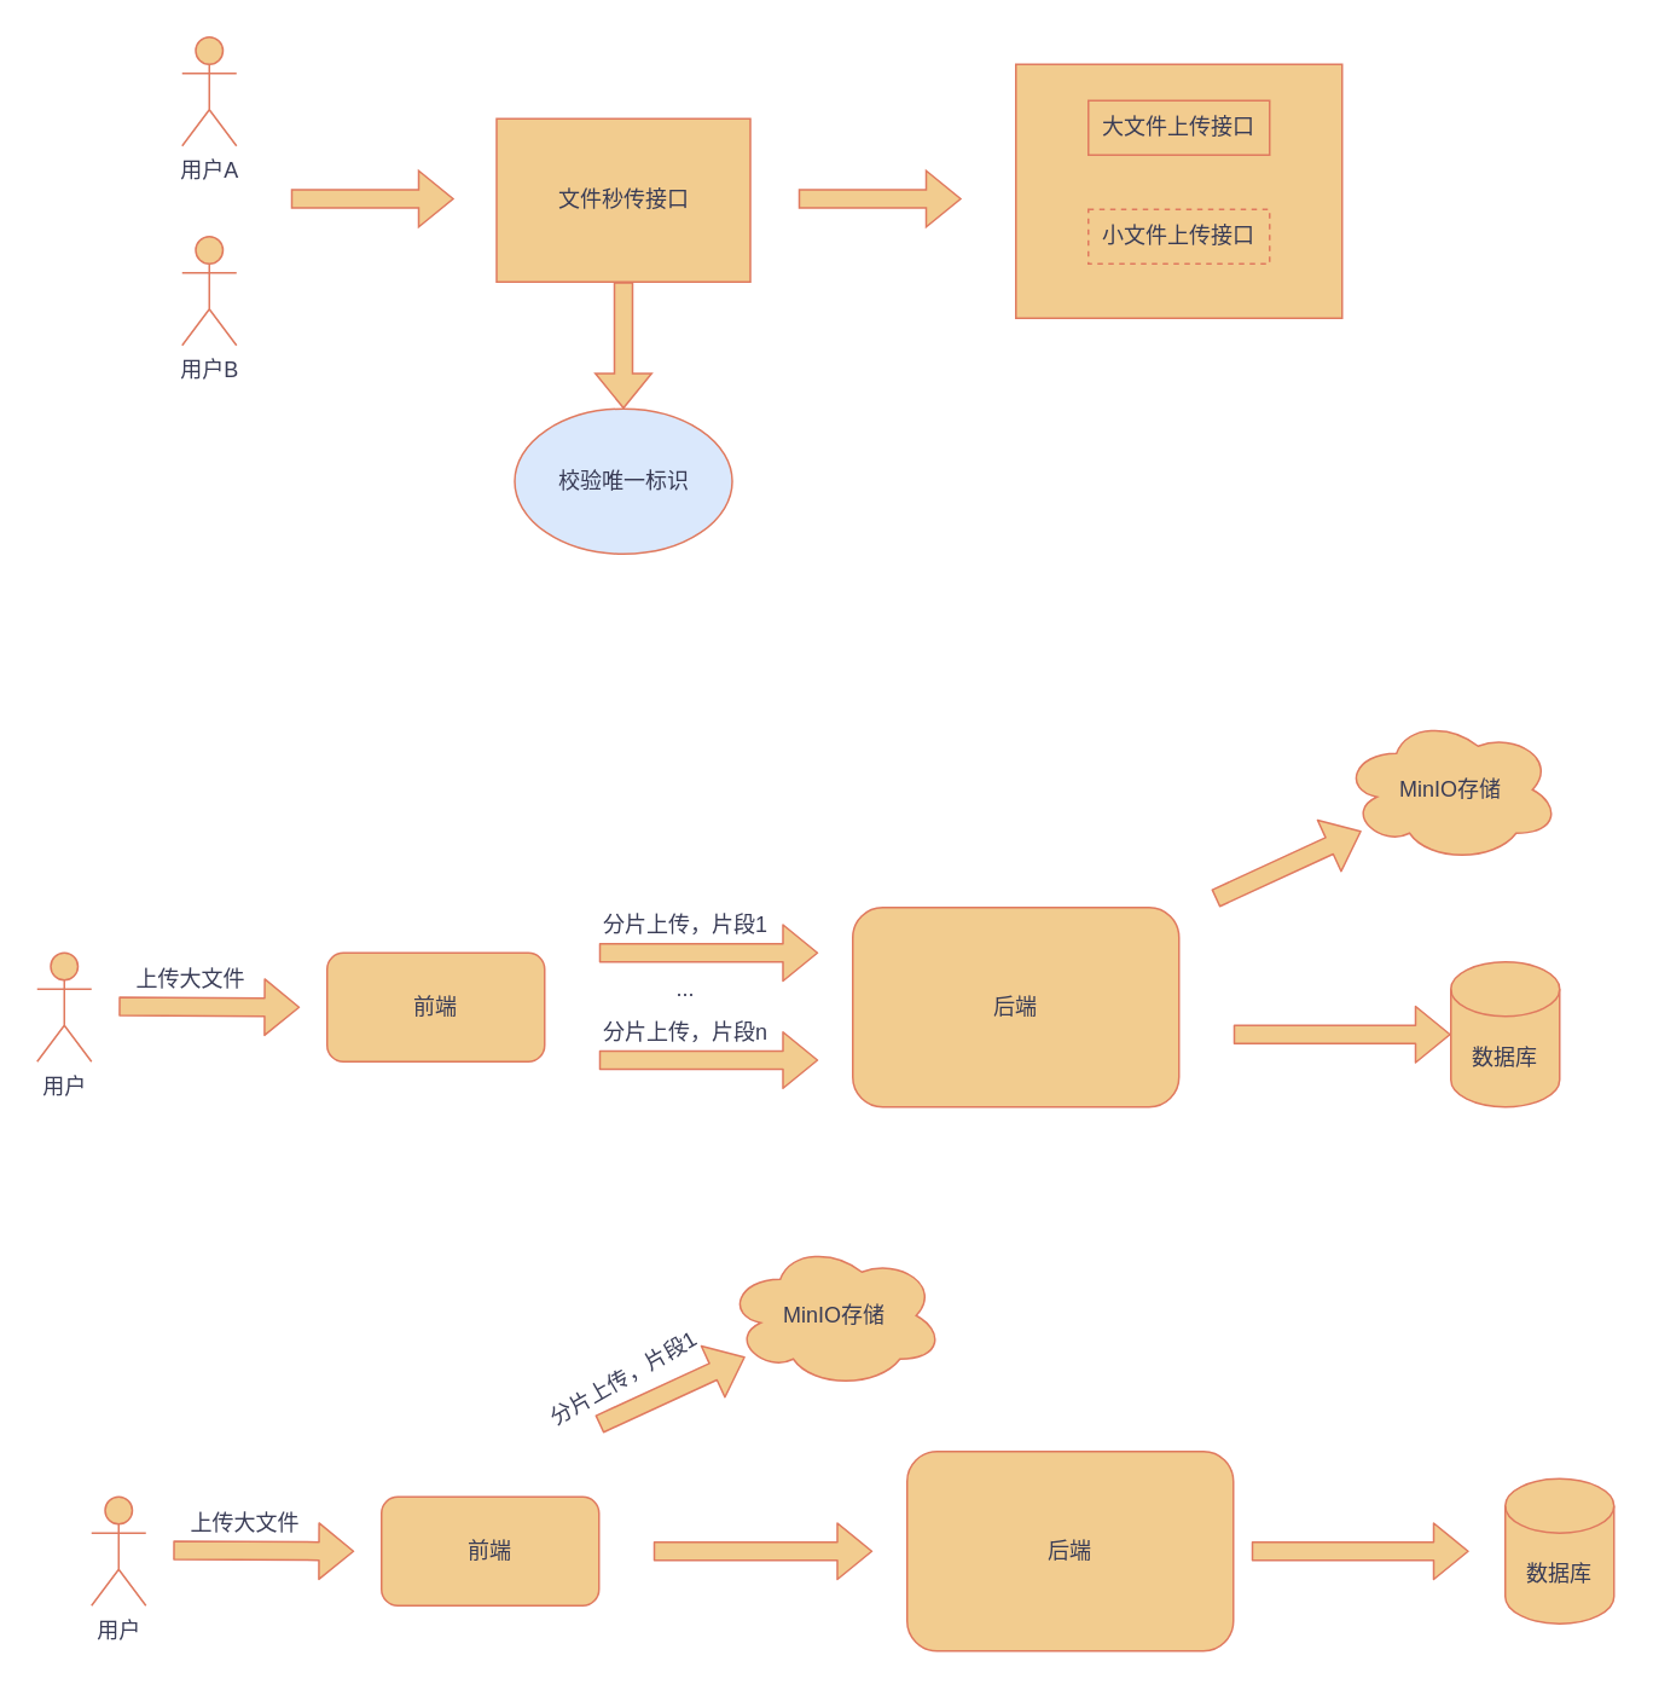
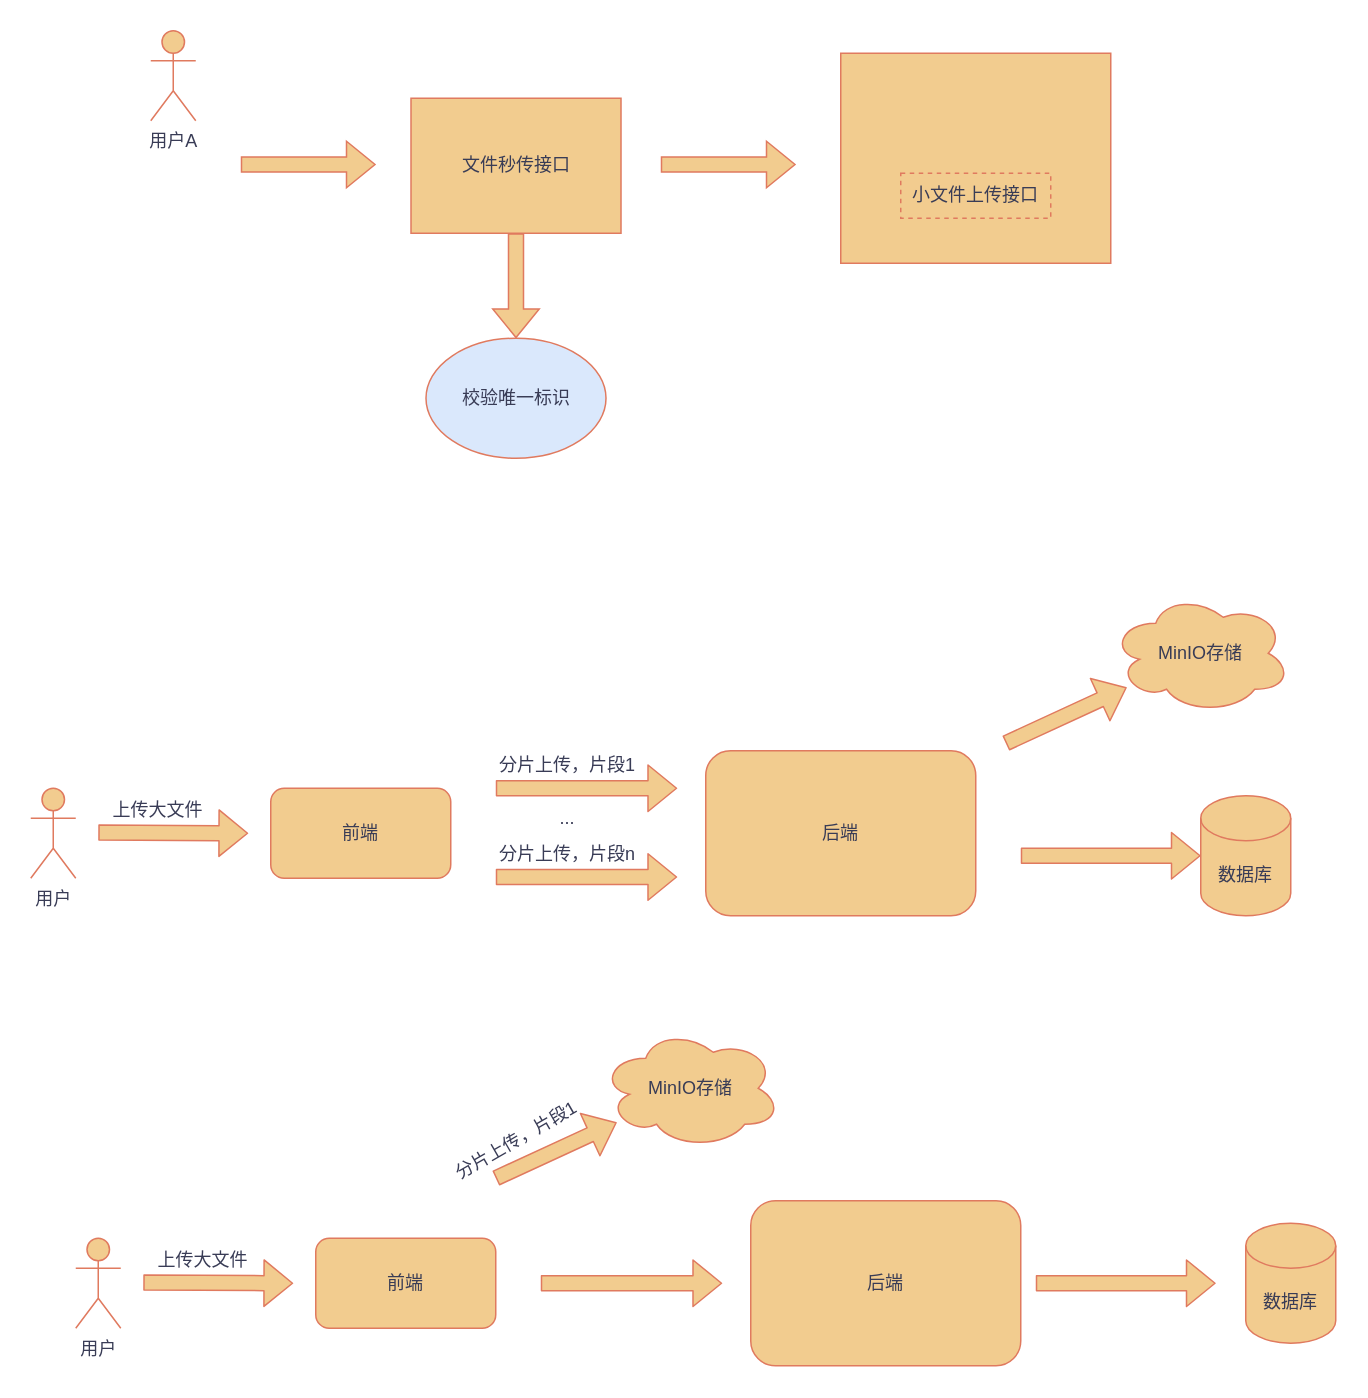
  <mxCell id="0" />
  <mxCell id="1" parent="0" />
  <mxCell id="2" value="用户A" style="shape=umlActor;verticalLabelPosition=bottom;verticalAlign=top;html=1;outlineConnect=0;labelBackgroundColor=none;fillColor=#F2CC8F;strokeColor=#E07A5F;fontColor=#393C56;rounded=0;" vertex="1" parent="1"><mxGeometry x="100" y="20" width="30" height="60" as="geometry" /></mxCell>
- <mxCell id="3" value="用户B" style="shape=umlActor;verticalLabelPosition=bottom;verticalAlign=top;html=1;outlineConnect=0;labelBackgroundColor=none;fillColor=#F2CC8F;strokeColor=#E07A5F;fontColor=#393C56;rounded=0;" vertex="1" parent="1"><mxGeometry x="100" y="130" width="30" height="60" as="geometry" /></mxCell>
  <mxCell id="4" value="文件秒传接口" style="rounded=0;whiteSpace=wrap;html=1;strokeColor=#E07A5F;fontColor=#393C56;fillColor=#F2CC8F;" vertex="1" parent="1"><mxGeometry x="273.5" y="65" width="140" height="90" as="geometry" /></mxCell>
  <mxCell id="5" value="校验唯一标识" style="ellipse;whiteSpace=wrap;html=1;strokeColor=#E07A5F;fontColor=#393C56;fillColor=#dae8fc;rounded=0;" vertex="1" parent="1"><mxGeometry x="283.5" y="225" width="120" height="80" as="geometry" /></mxCell>
  <mxCell id="6" value="" style="shape=flexArrow;endArrow=classic;html=1;rounded=0;strokeColor=#E07A5F;fontColor=#393C56;fillColor=#F2CC8F;exitX=0.5;exitY=1;exitDx=0;exitDy=0;entryX=0.5;entryY=0;entryDx=0;entryDy=0;" edge="1" parent="1" source="4" target="5"><mxGeometry width="50" height="50" relative="1" as="geometry"><mxPoint x="323.5" y="225" as="sourcePoint" /><mxPoint x="373.5" y="175" as="targetPoint" /></mxGeometry></mxCell>
  <mxCell id="7" value="" style="rounded=0;whiteSpace=wrap;html=1;strokeColor=#E07A5F;fontColor=#393C56;fillColor=#F2CC8F;" vertex="1" parent="1"><mxGeometry x="560" y="35" width="180" height="140" as="geometry" /></mxCell>
- <mxCell id="8" value="大文件上传接口" style="rounded=0;whiteSpace=wrap;html=1;strokeColor=#E07A5F;fontColor=#393C56;fillColor=#F2CC8F;" vertex="1" parent="1"><mxGeometry x="600" y="55" width="100" height="30" as="geometry" /></mxCell>
  <mxCell id="9" value="小文件上传接口" style="rounded=0;whiteSpace=wrap;html=1;strokeColor=#E07A5F;fontColor=#393C56;fillColor=#F2CC8F;dashed=1;" vertex="1" parent="1"><mxGeometry x="600" y="115" width="100" height="30" as="geometry" /></mxCell>
  <mxCell id="10" value="" style="shape=flexArrow;endArrow=classic;html=1;rounded=0;strokeColor=#E07A5F;fontColor=#393C56;fillColor=#F2CC8F;" edge="1" parent="1"><mxGeometry width="50" height="50" relative="1" as="geometry"><mxPoint x="160" y="109.17" as="sourcePoint" /><mxPoint x="250" y="109.17" as="targetPoint" /></mxGeometry></mxCell>
  <mxCell id="11" value="" style="shape=flexArrow;endArrow=classic;html=1;rounded=0;strokeColor=#E07A5F;fontColor=#393C56;fillColor=#F2CC8F;" edge="1" parent="1"><mxGeometry width="50" height="50" relative="1" as="geometry"><mxPoint x="440" y="109.17" as="sourcePoint" /><mxPoint x="530" y="109.17" as="targetPoint" /></mxGeometry></mxCell>
  <mxCell id="12" value="用户" style="shape=umlActor;verticalLabelPosition=bottom;verticalAlign=top;html=1;outlineConnect=0;strokeColor=#E07A5F;fontColor=#393C56;fillColor=#F2CC8F;" vertex="1" parent="1"><mxGeometry x="20" y="525" width="30" height="60" as="geometry" /></mxCell>
  <mxCell id="13" value="前端" style="rounded=1;whiteSpace=wrap;html=1;strokeColor=#E07A5F;fontColor=#393C56;fillColor=#F2CC8F;" vertex="1" parent="1"><mxGeometry x="180" y="525" width="120" height="60" as="geometry" /></mxCell>
  <mxCell id="14" value="" style="shape=flexArrow;endArrow=classic;html=1;strokeColor=#E07A5F;fontColor=#393C56;fillColor=#F2CC8F;" edge="1" parent="1"><mxGeometry width="50" height="50" relative="1" as="geometry"><mxPoint x="65" y="554.58" as="sourcePoint" /><mxPoint x="165" y="555" as="targetPoint" /></mxGeometry></mxCell>
  <mxCell id="15" value="上传大文件" style="text;html=1;whiteSpace=wrap;strokeColor=none;fillColor=none;align=center;verticalAlign=middle;rounded=0;fontColor=#393C56;" vertex="1" parent="1"><mxGeometry x="70" y="525" width="70" height="30" as="geometry" /></mxCell>
  <mxCell id="16" value="后端" style="rounded=1;whiteSpace=wrap;html=1;strokeColor=#E07A5F;fontColor=#393C56;fillColor=#F2CC8F;" vertex="1" parent="1"><mxGeometry x="470" y="500" width="180" height="110" as="geometry" /></mxCell>
  <mxCell id="17" value="" style="shape=flexArrow;endArrow=classic;html=1;strokeColor=#E07A5F;fontColor=#393C56;fillColor=#F2CC8F;" edge="1" parent="1"><mxGeometry width="50" height="50" relative="1" as="geometry"><mxPoint x="330" y="525" as="sourcePoint" /><mxPoint x="451" y="525" as="targetPoint" /></mxGeometry></mxCell>
  <mxCell id="18" value="分片上传，片段1" style="text;html=1;whiteSpace=wrap;strokeColor=none;fillColor=none;align=center;verticalAlign=middle;rounded=0;fontColor=#393C56;" vertex="1" parent="1"><mxGeometry x="330" y="495" width="96" height="30" as="geometry" /></mxCell>
  <mxCell id="19" value="" style="shape=flexArrow;endArrow=classic;html=1;strokeColor=#E07A5F;fontColor=#393C56;fillColor=#F2CC8F;" edge="1" parent="1"><mxGeometry width="50" height="50" relative="1" as="geometry"><mxPoint x="330" y="584.17" as="sourcePoint" /><mxPoint x="451" y="584.17" as="targetPoint" /></mxGeometry></mxCell>
  <mxCell id="20" value="分片上传，片段n" style="text;html=1;whiteSpace=wrap;strokeColor=none;fillColor=none;align=center;verticalAlign=middle;rounded=0;fontColor=#393C56;" vertex="1" parent="1"><mxGeometry x="330" y="554.17" width="96" height="30" as="geometry" /></mxCell>
  <mxCell id="21" value="MinIO存储" style="ellipse;shape=cloud;whiteSpace=wrap;html=1;strokeColor=#E07A5F;fontColor=#393C56;fillColor=#F2CC8F;" vertex="1" parent="1"><mxGeometry x="740" y="395" width="120" height="80" as="geometry" /></mxCell>
  <mxCell id="22" value="数据库" style="shape=cylinder3;whiteSpace=wrap;html=1;boundedLbl=1;backgroundOutline=1;size=15;strokeColor=#E07A5F;fontColor=#393C56;fillColor=#F2CC8F;" vertex="1" parent="1"><mxGeometry x="800" y="530" width="60" height="80" as="geometry" /></mxCell>
  <mxCell id="23" value="" style="shape=flexArrow;endArrow=classic;html=1;strokeColor=#E07A5F;fontColor=#393C56;fillColor=#F2CC8F;" edge="1" parent="1" target="21"><mxGeometry width="50" height="50" relative="1" as="geometry"><mxPoint x="670" y="495" as="sourcePoint" /><mxPoint x="720" y="445" as="targetPoint" /></mxGeometry></mxCell>
  <mxCell id="24" value="" style="shape=flexArrow;endArrow=classic;html=1;strokeColor=#E07A5F;fontColor=#393C56;fillColor=#F2CC8F;entryX=0;entryY=0.5;entryDx=0;entryDy=0;entryPerimeter=0;" edge="1" parent="1" target="22"><mxGeometry width="50" height="50" relative="1" as="geometry"><mxPoint x="680" y="570" as="sourcePoint" /><mxPoint x="730" y="584.17" as="targetPoint" /></mxGeometry></mxCell>
  <mxCell id="25" value="..." style="text;html=1;whiteSpace=wrap;strokeColor=none;fillColor=none;align=center;verticalAlign=middle;rounded=0;fontColor=#393C56;" vertex="1" parent="1"><mxGeometry x="348" y="530" width="60" height="30" as="geometry" /></mxCell>
  <mxCell id="26" value="用户" style="shape=umlActor;verticalLabelPosition=bottom;verticalAlign=top;html=1;outlineConnect=0;strokeColor=#E07A5F;fontColor=#393C56;fillColor=#F2CC8F;" vertex="1" parent="1"><mxGeometry x="50" y="825" width="30" height="60" as="geometry" /></mxCell>
  <mxCell id="27" value="前端" style="rounded=1;whiteSpace=wrap;html=1;strokeColor=#E07A5F;fontColor=#393C56;fillColor=#F2CC8F;" vertex="1" parent="1"><mxGeometry x="210" y="825" width="120" height="60" as="geometry" /></mxCell>
  <mxCell id="28" value="" style="shape=flexArrow;endArrow=classic;html=1;strokeColor=#E07A5F;fontColor=#393C56;fillColor=#F2CC8F;" edge="1" parent="1"><mxGeometry width="50" height="50" relative="1" as="geometry"><mxPoint x="95" y="854.58" as="sourcePoint" /><mxPoint x="195" y="855" as="targetPoint" /></mxGeometry></mxCell>
  <mxCell id="29" value="上传大文件" style="text;html=1;whiteSpace=wrap;strokeColor=none;fillColor=none;align=center;verticalAlign=middle;rounded=0;fontColor=#393C56;" vertex="1" parent="1"><mxGeometry x="100" y="825" width="70" height="30" as="geometry" /></mxCell>
  <mxCell id="30" value="后端" style="rounded=1;whiteSpace=wrap;html=1;strokeColor=#E07A5F;fontColor=#393C56;fillColor=#F2CC8F;" vertex="1" parent="1"><mxGeometry x="500" y="800" width="180" height="110" as="geometry" /></mxCell>
  <mxCell id="31" value="" style="shape=flexArrow;endArrow=classic;html=1;strokeColor=#E07A5F;fontColor=#393C56;fillColor=#F2CC8F;" edge="1" parent="1"><mxGeometry width="50" height="50" relative="1" as="geometry"><mxPoint x="360" y="855" as="sourcePoint" /><mxPoint x="481" y="855" as="targetPoint" /></mxGeometry></mxCell>
  <mxCell id="32" value="MinIO存储" style="ellipse;shape=cloud;whiteSpace=wrap;html=1;strokeColor=#E07A5F;fontColor=#393C56;fillColor=#F2CC8F;" vertex="1" parent="1"><mxGeometry x="400" y="685" width="120" height="80" as="geometry" /></mxCell>
  <mxCell id="33" value="数据库" style="shape=cylinder3;whiteSpace=wrap;html=1;boundedLbl=1;backgroundOutline=1;size=15;strokeColor=#E07A5F;fontColor=#393C56;fillColor=#F2CC8F;" vertex="1" parent="1"><mxGeometry x="830" y="815" width="60" height="80" as="geometry" /></mxCell>
  <mxCell id="34" value="" style="shape=flexArrow;endArrow=classic;html=1;strokeColor=#E07A5F;fontColor=#393C56;fillColor=#F2CC8F;" edge="1" parent="1" target="32"><mxGeometry width="50" height="50" relative="1" as="geometry"><mxPoint x="330" y="785" as="sourcePoint" /><mxPoint x="380" y="735" as="targetPoint" /></mxGeometry></mxCell>
  <mxCell id="35" value="" style="shape=flexArrow;endArrow=classic;html=1;strokeColor=#E07A5F;fontColor=#393C56;fillColor=#F2CC8F;entryX=0;entryY=0.5;entryDx=0;entryDy=0;entryPerimeter=0;" edge="1" parent="1"><mxGeometry width="50" height="50" relative="1" as="geometry"><mxPoint x="690" y="855" as="sourcePoint" /><mxPoint x="810" y="855" as="targetPoint" /></mxGeometry></mxCell>
  <mxCell id="36" value="分片上传，片段1" style="text;html=1;whiteSpace=wrap;strokeColor=none;fillColor=none;align=center;verticalAlign=middle;rounded=0;fontColor=#393C56;rotation=-30;" vertex="1" parent="1"><mxGeometry x="296" y="745" width="96" height="30" as="geometry" /></mxCell>
